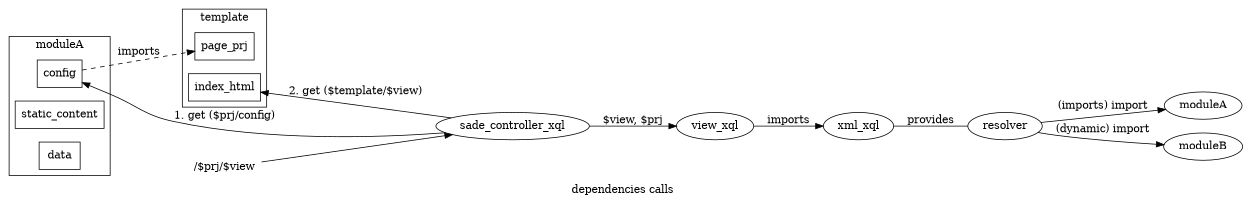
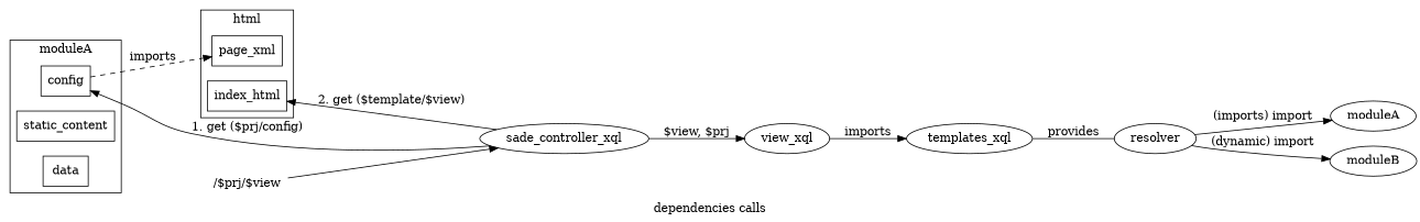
  digraph {
    compound=true
    label="dependencies calls"
    rankdir=LR
    node [shape=ellipse]
-   page_xml [shape=box label=page_prj]
+   page_xml [shape=box]
    index_html [shape=box]
    config [shape=box]
    static_content [shape=box]
    data [shape=box]
    sade_controller_xql
    n7 [label="/$prj/$view" shape=none]
    view_xql
-   templates_xql [label=xml_xql]
+   templates_xql
    resolver
    moduleA
    moduleB
    subgraph cluster_1 {
-     label=template
+     label=html
      page_xml
      index_html
    }
    subgraph cluster_2 {
      label=moduleA
      config
      static_content
      data
    }
    index_html -> sade_controller_xql [dir=back label="2. get ($template/$view)"]
    config -> page_xml [label=imports style=dashed]
    config -> sade_controller_xql [dir=back label="1. get ($prj/config)"]
    sade_controller_xql -> view_xql [label="$view, $prj"]
    n7 -> sade_controller_xql
    view_xql -> templates_xql [label=imports]
    templates_xql -> resolver [dir=none label=provides]
    resolver -> moduleA [label="(imports) import"]
    resolver -> moduleB [label="(dynamic) import"]
  }
